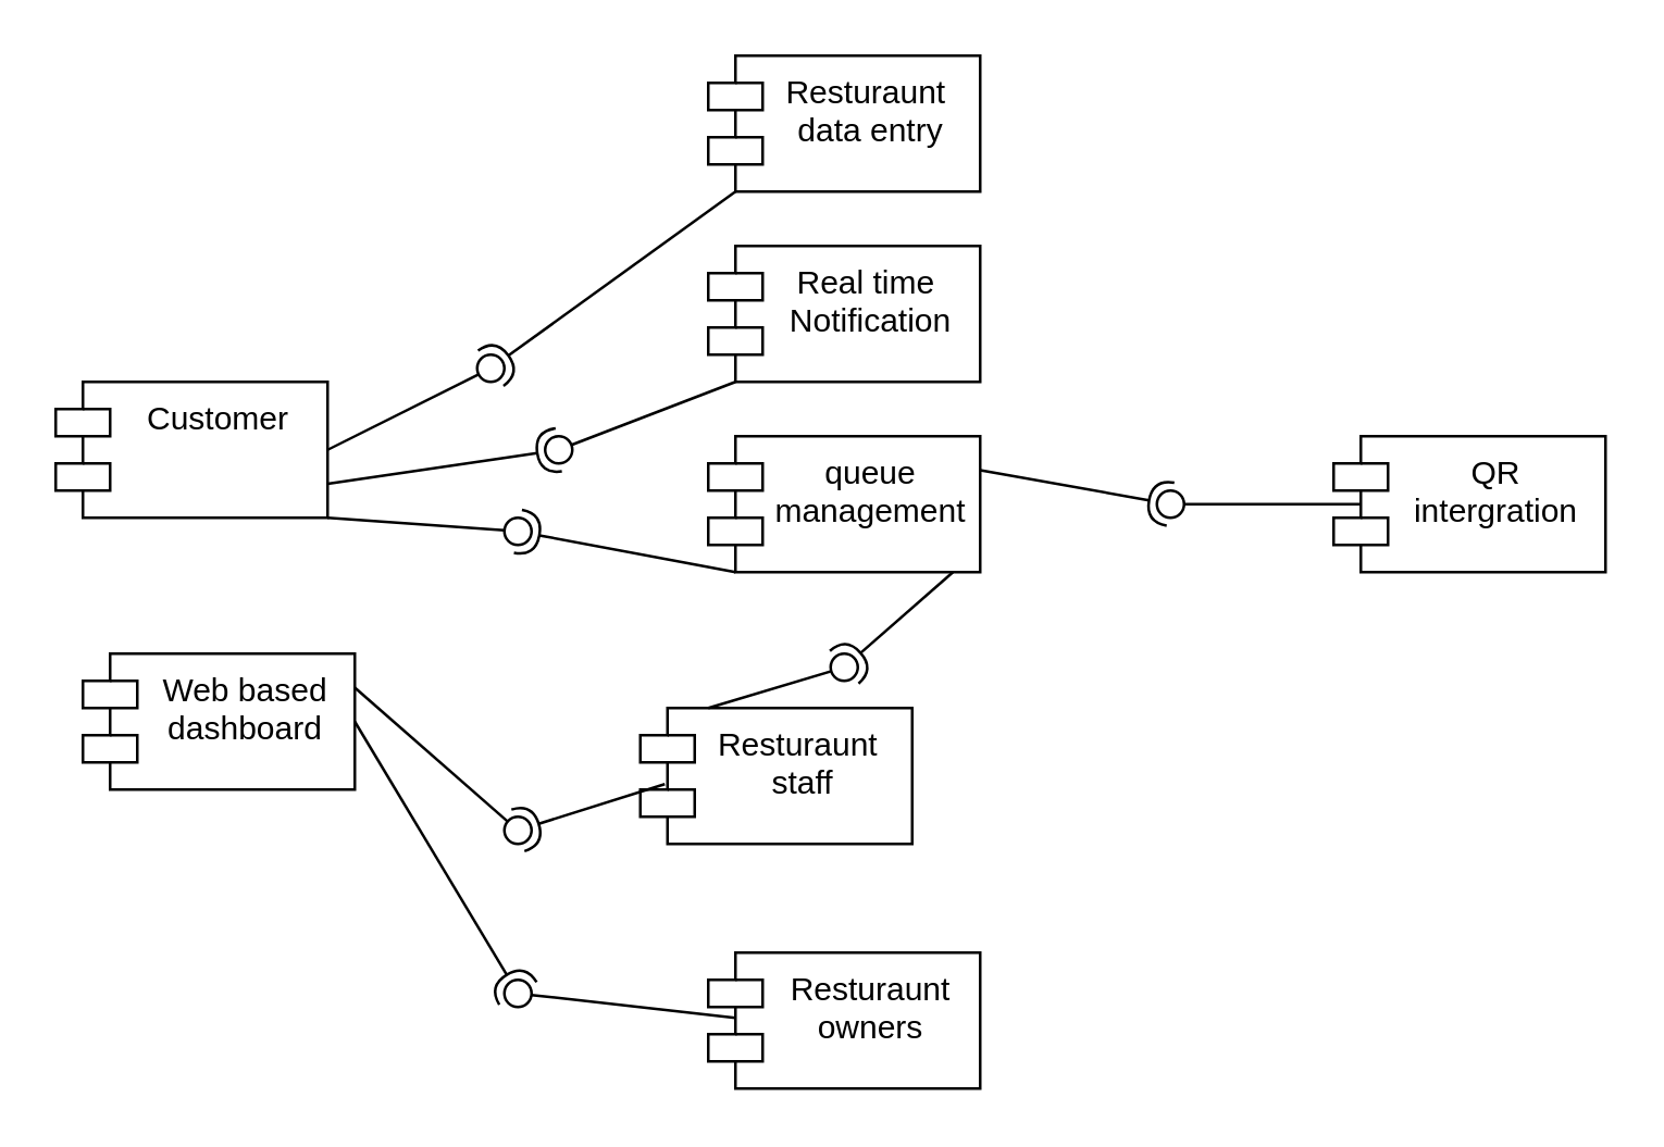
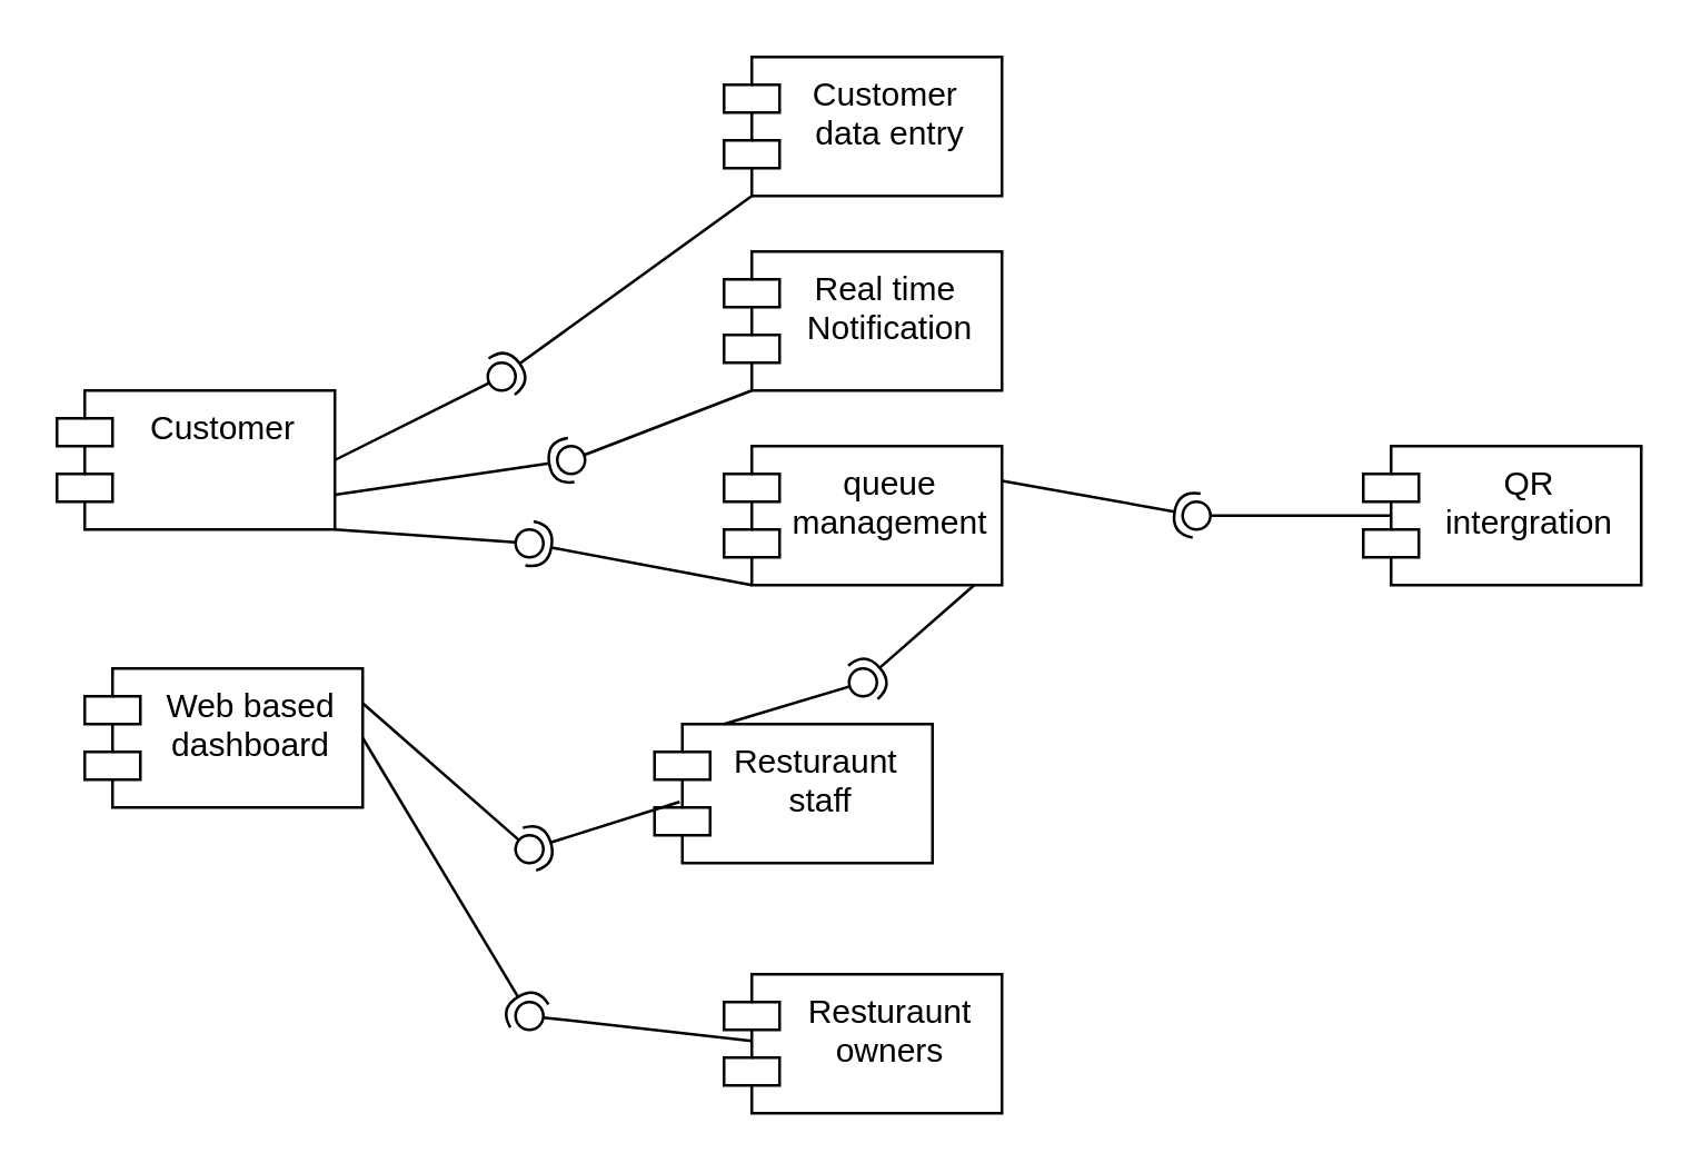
  <mxCell id="0" />
  <mxCell id="1" parent="0" />
  <mxCell id="2" value="Customer" style="shape=module;align=left;spacingLeft=20;align=center;verticalAlign=top;" vertex="1" parent="1"><mxGeometry x="20" y="140" width="100" height="50" as="geometry" /></mxCell>
  <mxCell id="3" value="Web based &#10;dashboard" style="shape=module;align=left;spacingLeft=20;align=center;verticalAlign=top;" vertex="1" parent="1"><mxGeometry x="30" y="240" width="100" height="50" as="geometry" /></mxCell>
  <mxCell id="4" value="Resturaunt &#10;owners" style="shape=module;align=left;spacingLeft=20;align=center;verticalAlign=top;" vertex="1" parent="1"><mxGeometry x="260" y="350" width="100" height="50" as="geometry" /></mxCell>
  <mxCell id="5" value="Resturaunt &#10;staff" style="shape=module;align=left;spacingLeft=20;align=center;verticalAlign=top;" vertex="1" parent="1"><mxGeometry x="235" y="260" width="100" height="50" as="geometry" /></mxCell>
  <mxCell id="6" value="QR &#10;intergration" style="shape=module;align=left;spacingLeft=20;align=center;verticalAlign=top;" vertex="1" parent="1"><mxGeometry x="490" y="160" width="100" height="50" as="geometry" /></mxCell>
  <mxCell id="7" value="queue&#10;management" style="shape=module;align=left;spacingLeft=20;align=center;verticalAlign=top;" vertex="1" parent="1"><mxGeometry x="260" y="160" width="100" height="50" as="geometry" /></mxCell>
  <mxCell id="8" value="Real time &#10;Notification" style="shape=module;align=left;spacingLeft=20;align=center;verticalAlign=top;" vertex="1" parent="1"><mxGeometry x="260" y="90" width="100" height="50" as="geometry" /></mxCell>
- <mxCell id="9" value="Resturaunt &#10;data entry" style="shape=module;align=left;spacingLeft=20;align=center;verticalAlign=top;" vertex="1" parent="1"><mxGeometry x="260" y="20" width="100" height="50" as="geometry" /></mxCell>
+ <mxCell id="9" value="Customer &#10;data entry" style="shape=module;align=left;spacingLeft=20;align=center;verticalAlign=top;" vertex="1" parent="1"><mxGeometry x="260" y="20" width="100" height="50" as="geometry" /></mxCell>
  <mxCell id="10" value="" style="rounded=0;orthogonalLoop=1;jettySize=auto;html=1;endArrow=none;endFill=0;sketch=0;sourcePerimeterSpacing=0;targetPerimeterSpacing=0;exitX=1;exitY=0.5;exitDx=0;exitDy=0;" edge="1" target="12" parent="1" source="2"><mxGeometry relative="1" as="geometry"><mxPoint x="160" y="135" as="sourcePoint" /></mxGeometry></mxCell>
  <mxCell id="11" value="" style="rounded=0;orthogonalLoop=1;jettySize=auto;html=1;endArrow=halfCircle;endFill=0;entryX=0.5;entryY=0.5;endSize=6;strokeWidth=1;sketch=0;exitX=0;exitY=1;exitDx=10;exitDy=0;exitPerimeter=0;" edge="1" target="12" parent="1" source="9"><mxGeometry relative="1" as="geometry"><mxPoint x="200" y="135" as="sourcePoint" /></mxGeometry></mxCell>
  <mxCell id="12" value="" style="ellipse;whiteSpace=wrap;html=1;align=center;aspect=fixed;resizable=0;points=[];outlineConnect=0;sketch=0;" vertex="1" parent="1"><mxGeometry x="175" y="130" width="10" height="10" as="geometry" /></mxCell>
  <mxCell id="13" value="" style="rounded=0;orthogonalLoop=1;jettySize=auto;html=1;endArrow=none;endFill=0;sketch=0;sourcePerimeterSpacing=0;targetPerimeterSpacing=0;exitX=1;exitY=1;exitDx=0;exitDy=0;" edge="1" target="15" parent="1" source="2"><mxGeometry relative="1" as="geometry"><mxPoint x="170" y="195" as="sourcePoint" /></mxGeometry></mxCell>
  <mxCell id="14" value="" style="rounded=0;orthogonalLoop=1;jettySize=auto;html=1;endArrow=halfCircle;endFill=0;entryX=0.5;entryY=0.5;endSize=6;strokeWidth=1;sketch=0;exitX=0;exitY=1;exitDx=10;exitDy=0;exitPerimeter=0;" edge="1" target="15" parent="1" source="7"><mxGeometry relative="1" as="geometry"><mxPoint x="210" y="195" as="sourcePoint" /></mxGeometry></mxCell>
  <mxCell id="15" value="" style="ellipse;whiteSpace=wrap;html=1;align=center;aspect=fixed;resizable=0;points=[];outlineConnect=0;sketch=0;" vertex="1" parent="1"><mxGeometry x="185" y="190" width="10" height="10" as="geometry" /></mxCell>
  <mxCell id="16" value="" style="rounded=0;orthogonalLoop=1;jettySize=auto;html=1;endArrow=none;endFill=0;sketch=0;sourcePerimeterSpacing=0;targetPerimeterSpacing=0;exitX=0;exitY=1;exitDx=10;exitDy=0;exitPerimeter=0;" edge="1" target="18" parent="1" source="8"><mxGeometry relative="1" as="geometry"><mxPoint x="185" y="165" as="sourcePoint" /></mxGeometry></mxCell>
  <mxCell id="17" value="" style="rounded=0;orthogonalLoop=1;jettySize=auto;html=1;endArrow=halfCircle;endFill=0;entryX=0.5;entryY=0.5;endSize=6;strokeWidth=1;sketch=0;exitX=1;exitY=0.75;exitDx=0;exitDy=0;" edge="1" target="18" parent="1" source="2"><mxGeometry relative="1" as="geometry"><mxPoint x="225" y="165" as="sourcePoint" /></mxGeometry></mxCell>
  <mxCell id="18" value="" style="ellipse;whiteSpace=wrap;html=1;align=center;aspect=fixed;resizable=0;points=[];outlineConnect=0;sketch=0;" vertex="1" parent="1"><mxGeometry x="200" y="160" width="10" height="10" as="geometry" /></mxCell>
  <mxCell id="19" value="" style="rounded=0;orthogonalLoop=1;jettySize=auto;html=1;endArrow=none;endFill=0;sketch=0;sourcePerimeterSpacing=0;targetPerimeterSpacing=0;exitX=1;exitY=0.25;exitDx=0;exitDy=0;" edge="1" target="21" parent="1" source="3"><mxGeometry relative="1" as="geometry"><mxPoint x="170" y="285" as="sourcePoint" /></mxGeometry></mxCell>
  <mxCell id="20" value="" style="rounded=0;orthogonalLoop=1;jettySize=auto;html=1;endArrow=halfCircle;endFill=0;entryX=0.5;entryY=0.5;endSize=6;strokeWidth=1;sketch=0;exitX=0.09;exitY=0.56;exitDx=0;exitDy=0;exitPerimeter=0;" edge="1" target="21" parent="1" source="5"><mxGeometry relative="1" as="geometry"><mxPoint x="210" y="285" as="sourcePoint" /></mxGeometry></mxCell>
  <mxCell id="21" value="" style="ellipse;whiteSpace=wrap;html=1;align=center;aspect=fixed;resizable=0;points=[];outlineConnect=0;sketch=0;" vertex="1" parent="1"><mxGeometry x="185" y="300" width="10" height="10" as="geometry" /></mxCell>
  <mxCell id="22" value="" style="rounded=0;orthogonalLoop=1;jettySize=auto;html=1;endArrow=none;endFill=0;sketch=0;sourcePerimeterSpacing=0;targetPerimeterSpacing=0;exitX=0.1;exitY=0.48;exitDx=0;exitDy=0;exitPerimeter=0;" edge="1" target="24" parent="1" source="4"><mxGeometry relative="1" as="geometry"><mxPoint x="170" y="335" as="sourcePoint" /></mxGeometry></mxCell>
  <mxCell id="23" value="" style="rounded=0;orthogonalLoop=1;jettySize=auto;html=1;endArrow=halfCircle;endFill=0;entryX=0.5;entryY=0.5;endSize=6;strokeWidth=1;sketch=0;exitX=1;exitY=0.5;exitDx=0;exitDy=0;" edge="1" target="24" parent="1" source="3"><mxGeometry relative="1" as="geometry"><mxPoint x="210" y="335" as="sourcePoint" /></mxGeometry></mxCell>
  <mxCell id="24" value="" style="ellipse;whiteSpace=wrap;html=1;align=center;aspect=fixed;resizable=0;points=[];outlineConnect=0;sketch=0;" vertex="1" parent="1"><mxGeometry x="185" y="360" width="10" height="10" as="geometry" /></mxCell>
  <mxCell id="25" value="" style="rounded=0;orthogonalLoop=1;jettySize=auto;html=1;endArrow=none;endFill=0;sketch=0;sourcePerimeterSpacing=0;targetPerimeterSpacing=0;exitX=0.25;exitY=0;exitDx=0;exitDy=0;" edge="1" target="27" parent="1" source="5"><mxGeometry relative="1" as="geometry"><mxPoint x="290" y="245" as="sourcePoint" /></mxGeometry></mxCell>
  <mxCell id="26" value="" style="rounded=0;orthogonalLoop=1;jettySize=auto;html=1;endArrow=halfCircle;endFill=0;entryX=0.5;entryY=0.5;endSize=6;strokeWidth=1;sketch=0;exitX=0.9;exitY=1;exitDx=0;exitDy=0;exitPerimeter=0;" edge="1" target="27" parent="1" source="7"><mxGeometry relative="1" as="geometry"><mxPoint x="330" y="245" as="sourcePoint" /></mxGeometry></mxCell>
  <mxCell id="27" value="" style="ellipse;whiteSpace=wrap;html=1;align=center;aspect=fixed;resizable=0;points=[];outlineConnect=0;sketch=0;" vertex="1" parent="1"><mxGeometry x="305" y="240" width="10" height="10" as="geometry" /></mxCell>
  <mxCell id="28" value="" style="rounded=0;orthogonalLoop=1;jettySize=auto;html=1;endArrow=none;endFill=0;sketch=0;sourcePerimeterSpacing=0;targetPerimeterSpacing=0;" edge="1" target="30" parent="1"><mxGeometry relative="1" as="geometry"><mxPoint x="500" y="185" as="sourcePoint" /></mxGeometry></mxCell>
  <mxCell id="29" value="" style="rounded=0;orthogonalLoop=1;jettySize=auto;html=1;endArrow=halfCircle;endFill=0;entryX=0.5;entryY=0.5;endSize=6;strokeWidth=1;sketch=0;exitX=1;exitY=0.25;exitDx=0;exitDy=0;" edge="1" target="30" parent="1" source="7"><mxGeometry relative="1" as="geometry"><mxPoint x="450" y="185" as="sourcePoint" /></mxGeometry></mxCell>
  <mxCell id="30" value="" style="ellipse;whiteSpace=wrap;html=1;align=center;aspect=fixed;resizable=0;points=[];outlineConnect=0;sketch=0;" vertex="1" parent="1"><mxGeometry x="425" y="180" width="10" height="10" as="geometry" /></mxCell>
